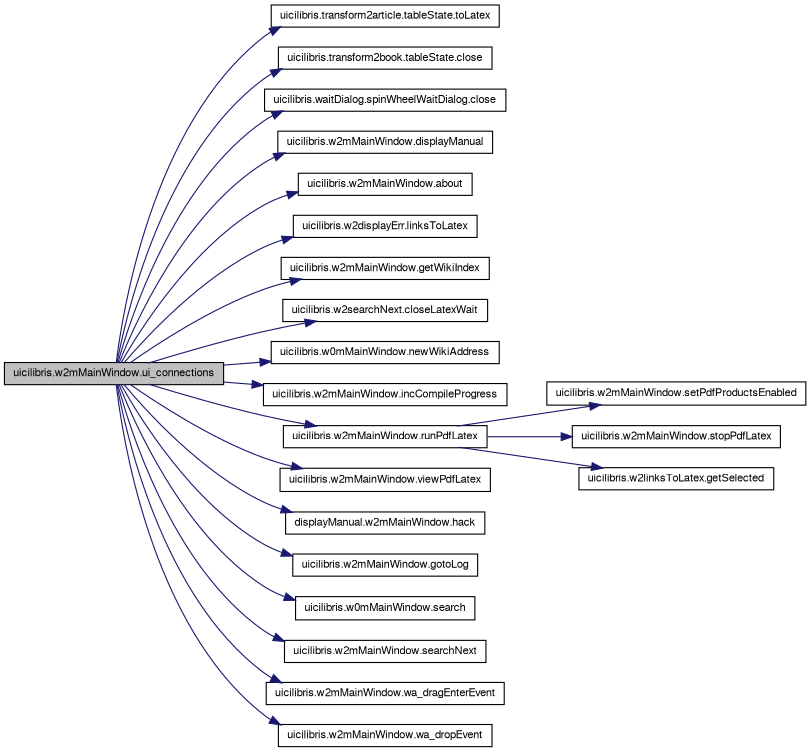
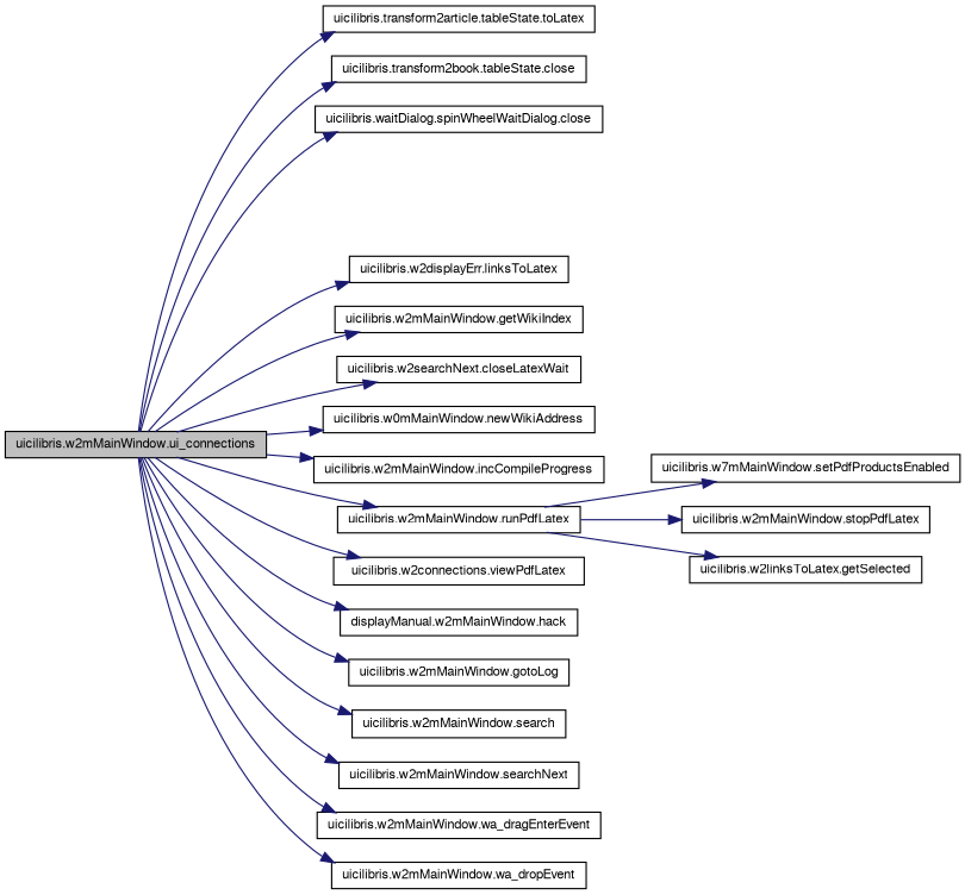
  digraph {
    rankdir=LR
    node [color=black fillcolor=white fontname=FreeSans fontsize=10 shape=record style=filled]
    edge [color=midnightblue fontname=FreeSans fontsize=10 labelfontname=FreeSans labelfontsize=10 style=solid]
    n1 [fillcolor=grey75 fontcolor=black height=0.2 label="uicilibris.w2mMainWindow.ui_connections" width=0.4]
    n2 [height=0.2 label="uicilibris.transform2article.tableState.toLatex" width=0.4]
    n3 [height=0.2 label="uicilibris.transform2book.tableState.close" width=0.4]
    n4 [height=0.2 label="uicilibris.waitDialog.spinWheelWaitDialog.close" width=0.4]
-   n5 [height=0.2 label="uicilibris.w2mMainWindow.displayManual" width=0.4]
-   n6 [height=0.2 label="uicilibris.w2mMainWindow.about" width=0.4]
    n7 [height=0.2 label="uicilibris.w2displayErr.linksToLatex" width=0.4]
    n8 [height=0.2 label="uicilibris.w2mMainWindow.getWikiIndex" width=0.4]
    n9 [height=0.2 label="uicilibris.w2searchNext.closeLatexWait" width=0.4]
    n10 [height=0.2 label="uicilibris.w0mMainWindow.newWikiAddress" width=0.4]
    n11 [height=0.2 label="uicilibris.w2mMainWindow.incCompileProgress" width=0.4]
    n12 [height=0.2 label="uicilibris.w2mMainWindow.runPdfLatex" width=0.4]
-   n13 [height=0.2 label="uicilibris.w2mMainWindow.viewPdfLatex" width=0.4]
+   n13 [height=0.2 label="uicilibris.w2connections.viewPdfLatex" width=0.4]
    n14 [height=0.2 label="displayManual.w2mMainWindow.hack" width=0.4]
    n15 [height=0.2 label="uicilibris.w2mMainWindow.gotoLog" width=0.4]
-   n16 [height=0.2 label="uicilibris.w0mMainWindow.search" width=0.4]
+   n16 [height=0.2 label="uicilibris.w2mMainWindow.search" width=0.4]
    n17 [height=0.2 label="uicilibris.w2mMainWindow.searchNext" width=0.4]
    n18 [height=0.2 label="uicilibris.w2mMainWindow.wa_dragEnterEvent" width=0.4]
    n19 [height=0.2 label="uicilibris.w2mMainWindow.wa_dropEvent" width=0.4]
-   n20 [height=0.2 label="uicilibris.w2mMainWindow.setPdfProductsEnabled" width=0.4]
+   n20 [height=0.2 label="uicilibris.w7mMainWindow.setPdfProductsEnabled" width=0.4]
    n21 [height=0.2 label="uicilibris.w2mMainWindow.stopPdfLatex" width=0.4]
    n22 [height=0.2 label="uicilibris.w2linksToLatex.getSelected" width=0.4]
    n1 -> n2
    n1 -> n3
    n1 -> n4
-   n1 -> n5
-   n1 -> n6
    n1 -> n7
    n1 -> n8
    n1 -> n9
    n1 -> n10
    n1 -> n11
    n1 -> n12
    n1 -> n13
    n1 -> n14
    n1 -> n15
    n1 -> n16
    n1 -> n17
    n1 -> n18
    n1 -> n19
    n12 -> n20
    n12 -> n21
    n12 -> n22
  }
